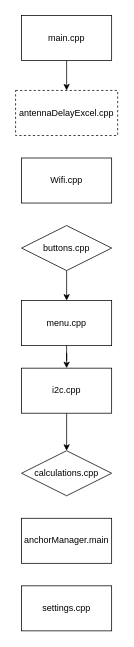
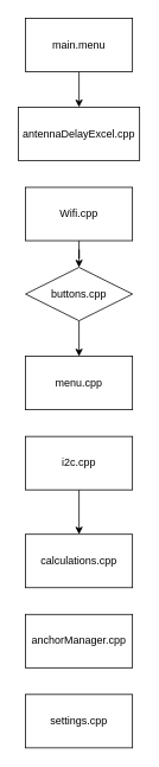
  <mxCell id="0" />
  <mxCell id="1" parent="0" />
  <mxCell id="2" value="" style="edgeStyle=orthogonalEdgeStyle;rounded=0;orthogonalLoop=1;jettySize=auto;html=1;" edge="1" parent="1" source="3" target="4"><mxGeometry relative="1" as="geometry" /></mxCell>
- <mxCell id="3" value="main.cpp" style="rounded=0;whiteSpace=wrap;html=1;" vertex="1" parent="1"><mxGeometry x="28" y="20" width="120" height="60" as="geometry" /></mxCell>
- <mxCell id="4" value="antennaDelayExcel.cpp" style="rounded=0;whiteSpace=wrap;html=1;dashed=1;" vertex="1" parent="1"><mxGeometry x="20" y="120" width="136" height="60" as="geometry" /></mxCell>
+ <mxCell id="3" value="main.menu" style="rounded=0;whiteSpace=wrap;html=1;" vertex="1" parent="1"><mxGeometry x="28" y="20" width="120" height="60" as="geometry" /></mxCell>
+ <mxCell id="4" value="antennaDelayExcel.cpp" style="rounded=0;whiteSpace=wrap;html=1;" vertex="1" parent="1"><mxGeometry x="20" y="120" width="136" height="60" as="geometry" /></mxCell>
+ <mxCell id="5" value="" style="edgeStyle=orthogonalEdgeStyle;rounded=0;orthogonalLoop=1;jettySize=auto;html=1;" edge="1" parent="1" source="6" target="8"><mxGeometry relative="1" as="geometry" /></mxCell>
  <mxCell id="6" value="Wifi.cpp" style="rounded=0;whiteSpace=wrap;html=1;" vertex="1" parent="1"><mxGeometry x="28" y="210" width="120" height="60" as="geometry" /></mxCell>
  <mxCell id="7" value="" style="edgeStyle=orthogonalEdgeStyle;rounded=0;orthogonalLoop=1;jettySize=auto;html=1;" edge="1" parent="1" source="8" target="10"><mxGeometry relative="1" as="geometry" /></mxCell>
  <mxCell id="8" value="buttons.cpp" style="rhombus;whiteSpace=wrap;html=1;" vertex="1" parent="1"><mxGeometry x="28" y="300" width="120" height="60" as="geometry" /></mxCell>
- <mxCell id="9" value="" style="edgeStyle=orthogonalEdgeStyle;rounded=0;orthogonalLoop=1;jettySize=auto;html=1;" edge="1" parent="1" source="10" target="14"><mxGeometry relative="1" as="geometry" /></mxCell>
  <mxCell id="10" value="menu.cpp" style="rounded=0;whiteSpace=wrap;html=1;" vertex="1" parent="1"><mxGeometry x="28" y="400" width="120" height="60" as="geometry" /></mxCell>
- <mxCell id="11" value="anchorManager.main" style="rounded=0;whiteSpace=wrap;html=1;" vertex="1" parent="1"><mxGeometry x="28" y="690" width="120" height="60" as="geometry" /></mxCell>
- <mxCell id="12" value="calculations.cpp" style="rhombus;whiteSpace=wrap;html=1;" vertex="1" parent="1"><mxGeometry x="28" y="600" width="120" height="60" as="geometry" /></mxCell>
+ <mxCell id="11" value="anchorManager.cpp" style="rounded=0;whiteSpace=wrap;html=1;" vertex="1" parent="1"><mxGeometry x="28" y="690" width="120" height="60" as="geometry" /></mxCell>
+ <mxCell id="12" value="calculations.cpp" style="rounded=0;whiteSpace=wrap;html=1;" vertex="1" parent="1"><mxGeometry x="28" y="600" width="120" height="60" as="geometry" /></mxCell>
  <mxCell id="13" value="" style="edgeStyle=orthogonalEdgeStyle;rounded=0;orthogonalLoop=1;jettySize=auto;html=1;" edge="1" parent="1" source="14" target="12"><mxGeometry relative="1" as="geometry" /></mxCell>
  <mxCell id="14" value="i2c.cpp" style="rounded=0;whiteSpace=wrap;html=1;" vertex="1" parent="1"><mxGeometry x="28" y="490" width="120" height="60" as="geometry" /></mxCell>
  <mxCell id="15" value="settings.cpp" style="rounded=0;whiteSpace=wrap;html=1;" vertex="1" parent="1"><mxGeometry x="28" y="780" width="120" height="60" as="geometry" /></mxCell>
